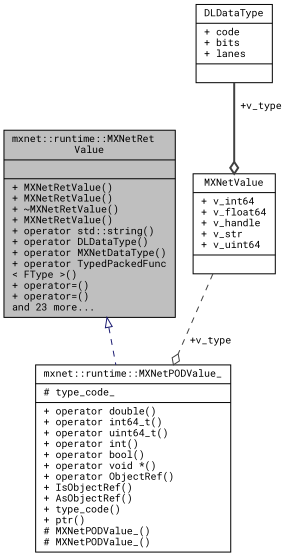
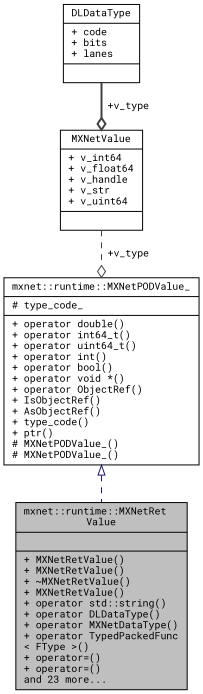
  digraph {
    fontname="Roboto Mono"
    node [color=black fillcolor=white fontname="Roboto Mono" fontsize=10 shape=record style=filled]
    edge [color=grey25 fontname="Roboto Mono" fontsize=10 labelfontname=Helvetica labelfontsize=10 style=dashed arrowhead=odiamond]
    n1 [fillcolor=grey75 fontcolor=black height=0.2 label="{mxnet::runtime::MXNetRet\lValue\n||+ MXNetRetValue()\l+ MXNetRetValue()\l+ ~MXNetRetValue()\l+ MXNetRetValue()\l+ operator std::string()\l+ operator DLDataType()\l+ operator MXNetDataType()\l+ operator TypedPackedFunc\l\< FType \>()\l+ operator=()\l+ operator=()\land 23 more...\l}" width=0.4]
    n2 [height=0.2 label="{mxnet::runtime::MXNetPODValue_\n|# type_code_\l|+ operator double()\l+ operator int64_t()\l+ operator uint64_t()\l+ operator int()\l+ operator bool()\l+ operator void *()\l+ operator ObjectRef()\l+ IsObjectRef()\l+ AsObjectRef()\l+ type_code()\l+ ptr()\l# MXNetPODValue_()\l# MXNetPODValue_()\l}" width=0.4]
    n3 [height=0.2 label="{MXNetValue\n|+ v_int64\l+ v_float64\l+ v_handle\l+ v_str\l+ v_uint64\l|}" width=0.4]
    n4 [height=0.2 label="{DLDataType\n|+ code\l+ bits\l+ lanes\l|}" width=0.4]
-   n1 -> n2 [arrowtail=onormal color=midnightblue dir=back arrowhead=""]
+   n2 -> n1 [arrowtail=onormal color=midnightblue dir=back arrowhead=""]
    n3 -> n2 [label=" +v_type"]
    n4 -> n3 [label=" +v_type" style=bold]
  }
